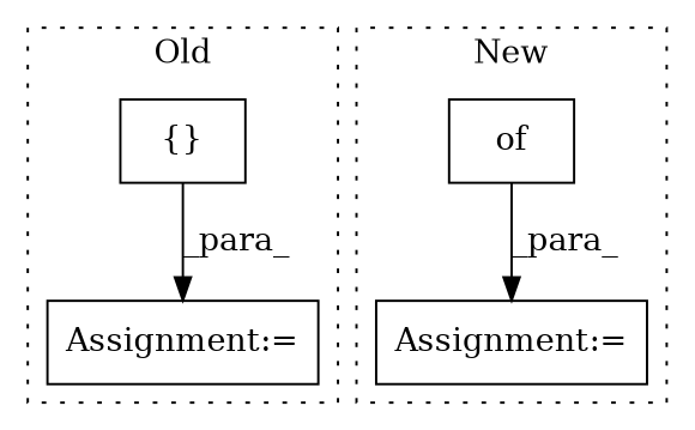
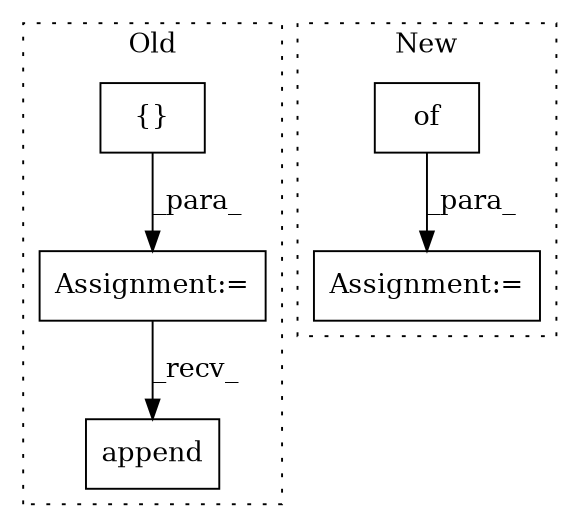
  digraph {
    node [a=32 l=1 shape=box]
+   n1 [l="7,1" label=append s="3311,3473"]
    n2 [a=4 l=2 label="{}" s=3179]
    n3 [a=7 label="Assignment:=" s=3169]
    n4 [l="3,1" label=of s="2627,2647"]
    n5 [a=7 label="Assignment:=" s=2622]
    subgraph cluster_1 {
      label=Old
      style=dotted
+     n1
      n2
      n3
    }
    subgraph cluster_2 {
      label=New
      style=dotted
      n4
      n5
    }
    n2 -> n3 [label=_para_]
+   n3 -> n1 [label=_recv_]
    n4 -> n5 [label=_para_]
  }
